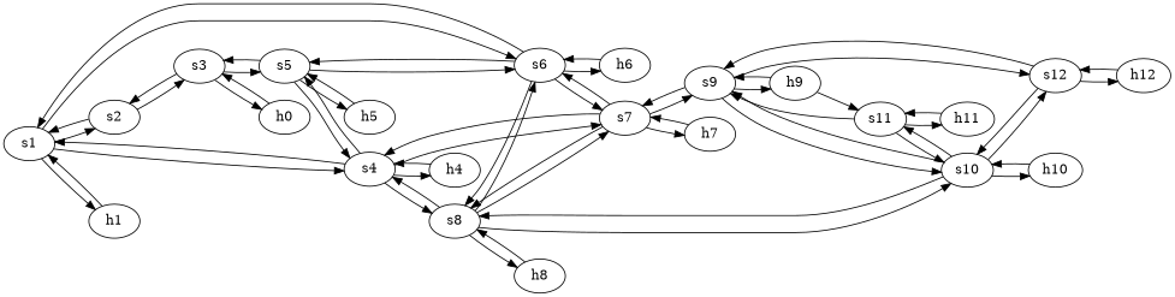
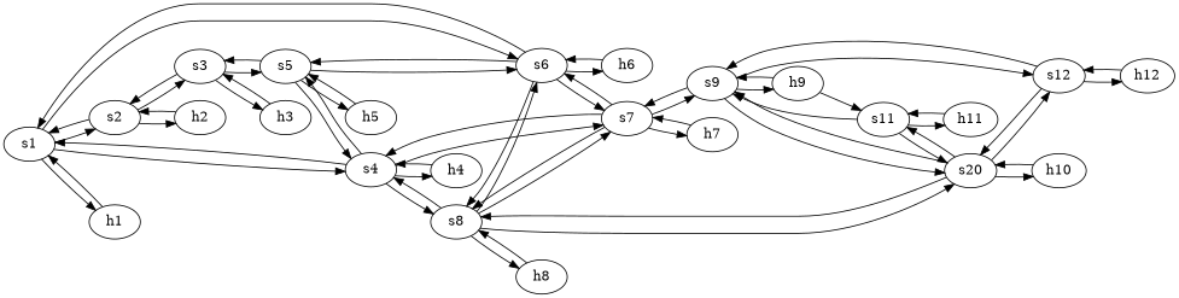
  digraph {
    rankdir=LR
    node [type=switch]
    edge [capacity="1Gbps" cost=0]
    s1 [ip="192.168.1.1" mac="20:00:00:00:00:01"]
    s2 [ip="192.168.1.2" mac="20:00:00:00:00:02"]
    s4 [ip="192.168.1.4" mac="20:00:00:00:00:04"]
    s6 [ip="192.168.1.6" mac="20:00:00:00:00:06"]
    h1 [ip="10.0.0.1" mac="00:00:00:00:00:01" type=host]
    s3 [ip="192.168.1.3" mac="20:00:00:00:00:03"]
+   h2 [ip="10.0.0.2" mac="00:00:00:00:00:02" type=host]
    s5 [ip="192.168.1.5" mac="20:00:00:00:00:05"]
    s7 [ip="192.168.1.7" mac="20:00:00:00:00:07"]
    s8 [ip="192.168.1.8" mac="20:00:00:00:00:08"]
    h4 [ip="10.0.0.4" mac="00:00:00:00:00:04" type=host]
    h6 [ip="10.0.0.6" mac="00:00:00:00:00:06" type=host]
-   h3 [ip="10.0.0.3" mac="00:00:00:00:00:03" type=host label=h0]
+   h3 [ip="10.0.0.3" mac="00:00:00:00:00:03" type=host]
    h5 [ip="10.0.0.5" mac="00:00:00:00:00:05" type=host]
    s9 [ip="192.168.1.9" mac="20:00:00:00:00:09"]
    h7 [ip="10.0.0.7" mac="00:00:00:00:00:07" type=host]
-   s10 [ip="192.168.1.10" mac="20:00:00:00:00:0a"]
+   s10 [ip="192.168.1.10" mac="20:00:00:00:00:0a" label=s20]
    h8 [ip="10.0.0.8" mac="00:00:00:00:00:08" type=host]
    s12 [ip="192.168.1.12" mac="20:00:00:00:00:0c"]
    h9 [ip="10.0.0.9" mac="00:00:00:00:00:09" type=host]
    s11 [ip="192.168.1.11" mac="20:00:00:00:00:0b"]
    h10 [ip="10.0.0.10" mac="00:00:00:00:00:0a" type=host]
    h11 [ip="10.0.0.11" mac="00:00:00:00:00:0b" type=host]
    h12 [ip="10.0.0.12" mac="00:00:00:00:00:0c" type=host]
    s1 -> s2 [dst_port=2 src_port=1]
    s1 -> s4 [dst_port=4 src_port=3]
    s1 -> s6 [dst_port=6 src_port=5]
    s1 -> h1 [capacity="10Gbps" dst_port=40 src_port=39]
    s2 -> s1 [dst_port=1 src_port=2]
    s2 -> s3 [dst_port=8 src_port=7]
+   s2 -> h2 [capacity="10Gbps" dst_port=42 src_port=41]
    s4 -> s1 [dst_port=3 src_port=4]
    s4 -> s5 [dst_port=12 src_port=11]
    s4 -> s7 [dst_port=14 src_port=13]
    s4 -> s8 [dst_port=16 src_port=15]
    s4 -> h4 [capacity="10Gbps" dst_port=46 src_port=45]
    s6 -> s1 [dst_port=5 src_port=6]
    s6 -> s5 [dst_port=17 src_port=18]
    s6 -> s7 [dst_port=20 src_port=19]
    s6 -> s8 [dst_port=22 src_port=21]
    s6 -> h6 [capacity="10Gbps" dst_port=50 src_port=49]
    h1 -> s1 [capacity="10Gbps" dst_port=39 src_port=40]
    s3 -> s2 [dst_port=7 src_port=8]
    s3 -> s5 [dst_port=10 src_port=9]
    s3 -> h3 [capacity="10Gbps" dst_port=44 src_port=43]
+   h2 -> s2 [capacity="10Gbps" dst_port=41 src_port=42]
    s5 -> s4 [dst_port=11 src_port=12]
    s5 -> s6 [dst_port=18 src_port=17]
    s5 -> s3 [dst_port=9 src_port=10]
    s5 -> h5 [capacity="10Gbps" dst_port=48 src_port=47]
    s7 -> s4 [dst_port=13 src_port=14]
    s7 -> s6 [dst_port=19 src_port=20]
    s7 -> s8 [dst_port=24 src_port=23]
    s7 -> s9 [dst_port=26 src_port=25]
    s7 -> h7 [capacity="10Gbps" dst_port=52 src_port=51]
    s8 -> s4 [dst_port=15 src_port=16]
    s8 -> s6 [dst_port=21 src_port=22]
    s8 -> s7 [dst_port=23 src_port=24]
    s8 -> s10 [dst_port=28 src_port=27]
    s8 -> h8 [capacity="10Gbps" dst_port=54 src_port=53]
    h4 -> s4 [capacity="10Gbps" dst_port=45 src_port=46]
    h6 -> s6 [capacity="10Gbps" dst_port=49 src_port=50]
    h3 -> s3 [capacity="10Gbps" dst_port=43 src_port=44]
    h5 -> s5 [capacity="10Gbps" dst_port=47 src_port=48]
    s9 -> s7 [dst_port=25 src_port=26]
    s9 -> s10 [dst_port=30 src_port=29]
    s9 -> s12 [dst_port=34 src_port=33]
    s9 -> h9 [capacity="10Gbps" dst_port=56 src_port=55]
    h7 -> s7 [capacity="10Gbps" dst_port=51 src_port=52]
    s10 -> s8 [dst_port=27 src_port=28]
    s10 -> s9 [dst_port=29 src_port=30]
    s10 -> s12 [dst_port=38 src_port=37]
    s10 -> s11 [dst_port=36 src_port=35]
    s10 -> h10 [capacity="10Gbps" dst_port=58 src_port=57]
    h8 -> s8 [capacity="10Gbps" dst_port=53 src_port=54]
    s12 -> s9 [dst_port=33 src_port=34]
    s12 -> s10 [dst_port=37 src_port=38]
    s12 -> h12 [capacity="10Gbps" dst_port=62 src_port=61]
    h9 -> s9 [capacity="10Gbps" dst_port=55 src_port=56]
    h9 -> s11 [dst_port=32 src_port=31]
    s11 -> s9 [dst_port=31 src_port=32]
    s11 -> s10 [dst_port=35 src_port=36]
    s11 -> h11 [capacity="10Gbps" dst_port=60 src_port=59]
    h10 -> s10 [capacity="10Gbps" dst_port=57 src_port=58]
    h11 -> s11 [capacity="10Gbps" dst_port=59 src_port=60]
    h12 -> s12 [capacity="10Gbps" dst_port=61 src_port=62]
  }
